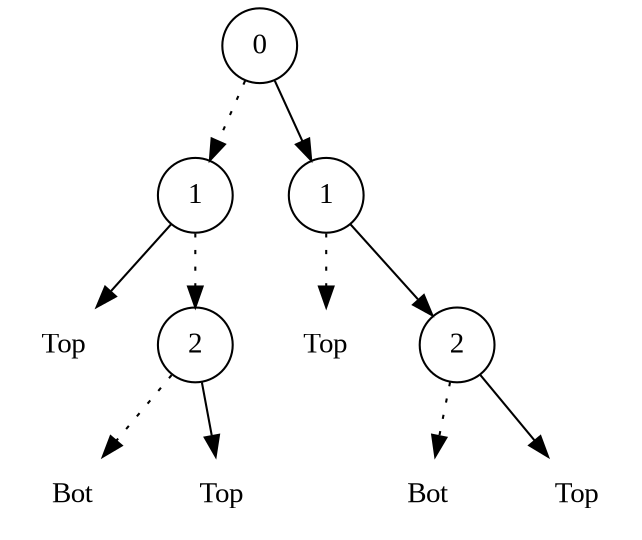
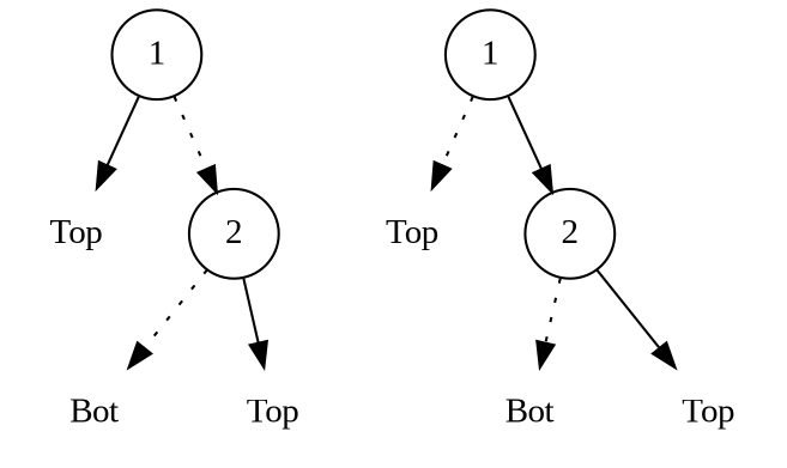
  digraph {
    fontname="Liberation Serif"
    node [shape=none fontname="Liberation Serif"]
    edge [fontname="Liberation Serif"]
    n1 [label=Bot]
    n2 [label=Top]
    n3 [label=Top]
    n4 [label=Top]
    n5 [label=Bot]
    n6 [label=Top]
-   n7 [label=0 shape=circle]
    n8 [label=1 shape=circle]
    n9 [label=1 shape=circle]
    n10 [label=2 shape=circle]
    n11 [label=2 shape=circle]
-   n7 -> n8 [style=dotted]
-   n7 -> n9
    n8 -> n3
    n8 -> n10 [style=dotted]
    n9 -> n4 [style=dotted]
    n9 -> n11
    n10 -> n1 [style=dotted]
    n10 -> n2
    n11 -> n5 [style=dotted]
    n11 -> n6
  }
